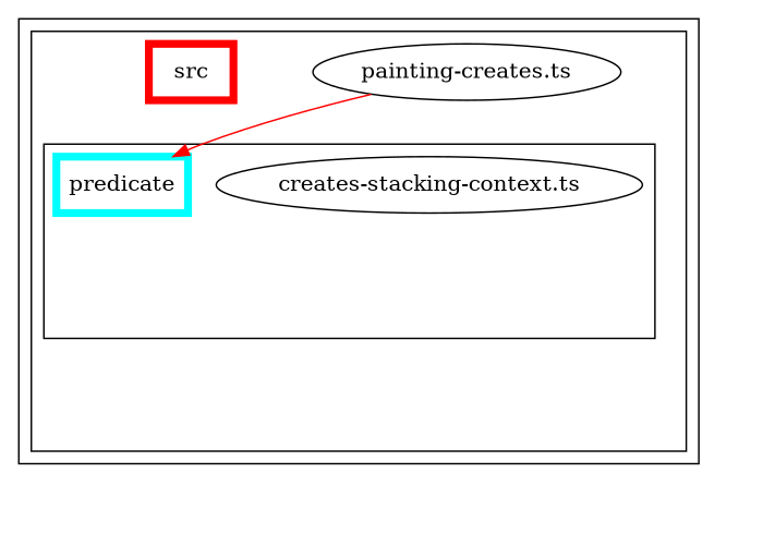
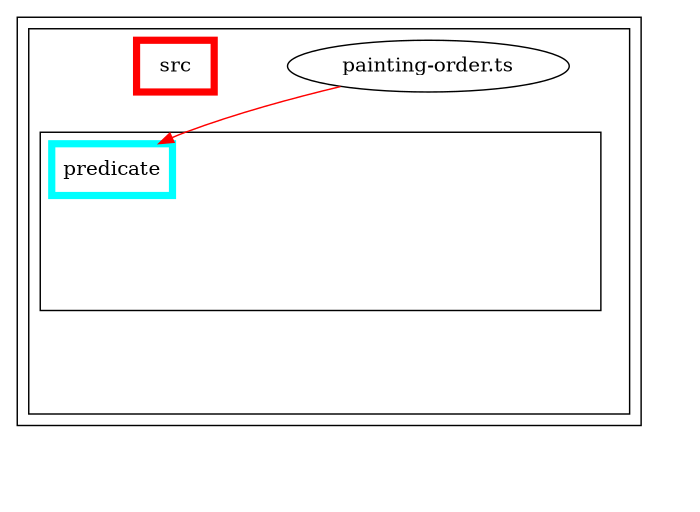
  digraph {
    compound=true
    edge [style=invis]
-   n1 [label="creates-stacking-context.ts"]
    "exit_src/predicate" [style=invis]
    n3 [color="#00ffff" label=predicate penwidth=5 shape=rectangle]
-   n4 [label="painting-creates.ts"]
+   n4 [label="painting-order.ts"]
    exit_src [style=invis]
    n6 [color="#ff0000" label=src penwidth=5 shape=rectangle]
    "dependency-graph-[object Object]" [style=invis]
    subgraph cluster_1 {
      color="#000000"
      subgraph cluster_2 {
        color="#000000"
        n4
        exit_src
        n6
        subgraph cluster_3 {
          color="#000000"
-         n1
          "exit_src/predicate"
          n3
        }
      }
    }
-   n1 -> "exit_src/predicate"
    "exit_src/predicate" -> exit_src
    n4 -> n3 [color="#ff0000" style=solid]
    n4 -> exit_src
    exit_src -> exit_src
    exit_src -> exit_src
    exit_src -> exit_src
    exit_src -> "dependency-graph-[object Object]"
  }
